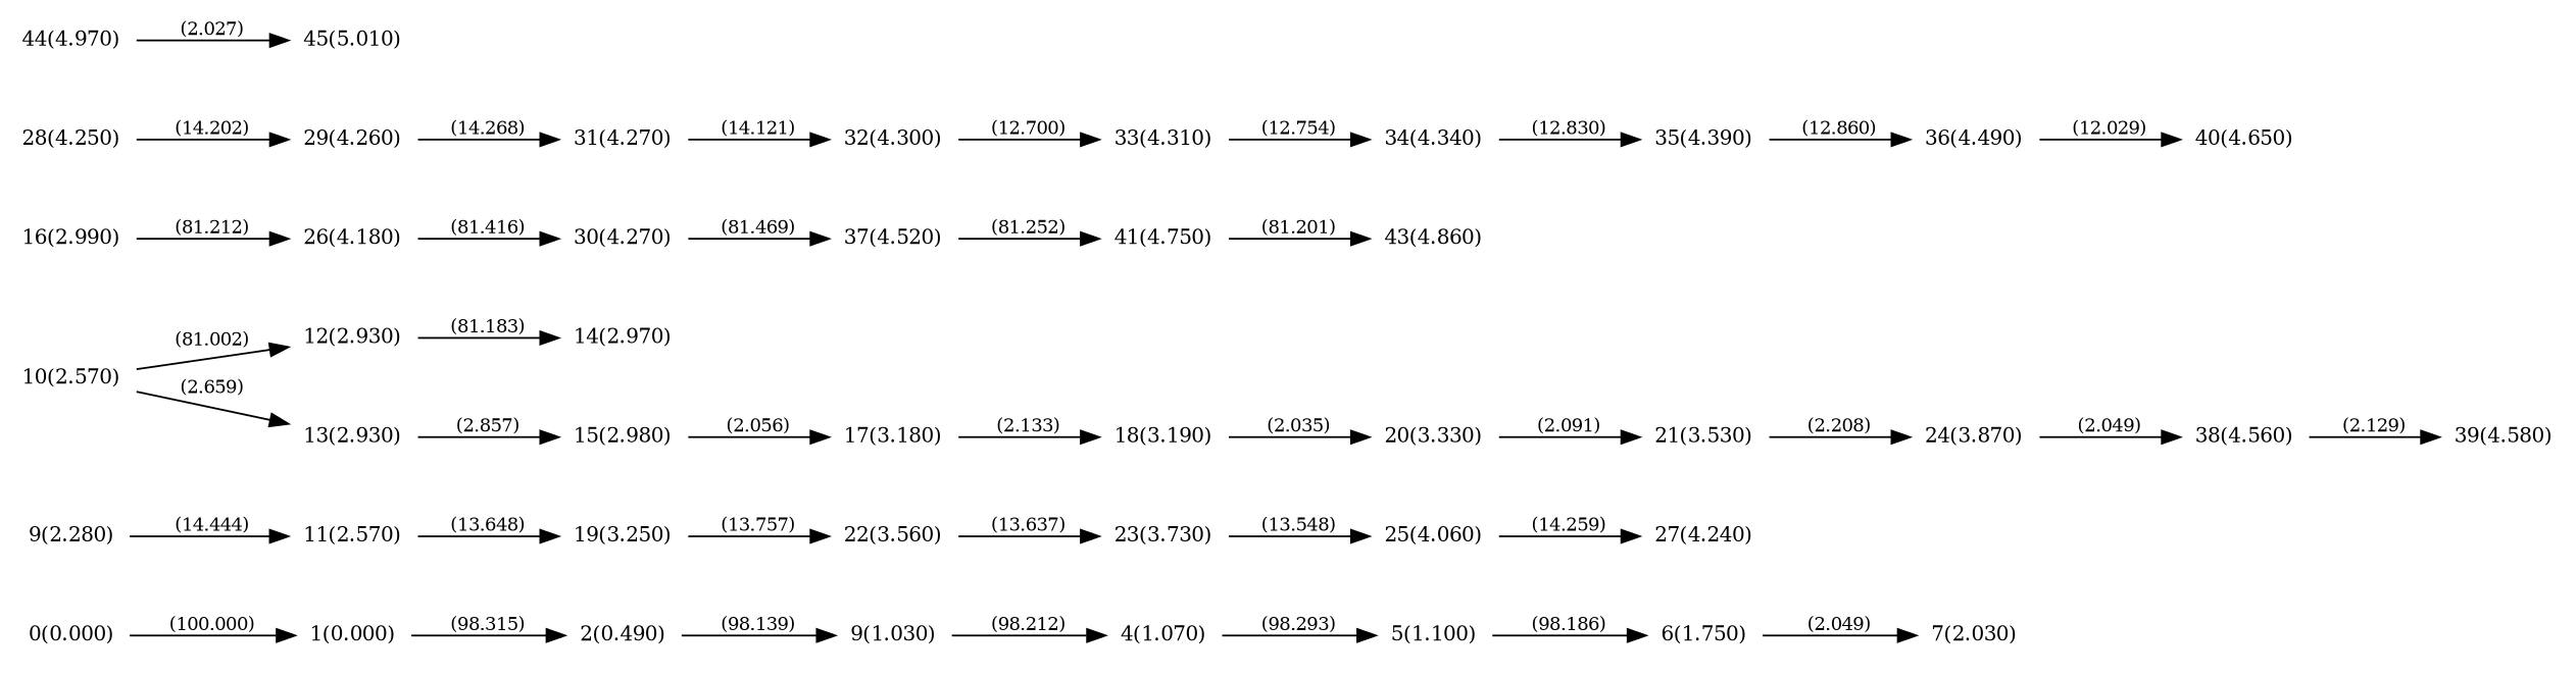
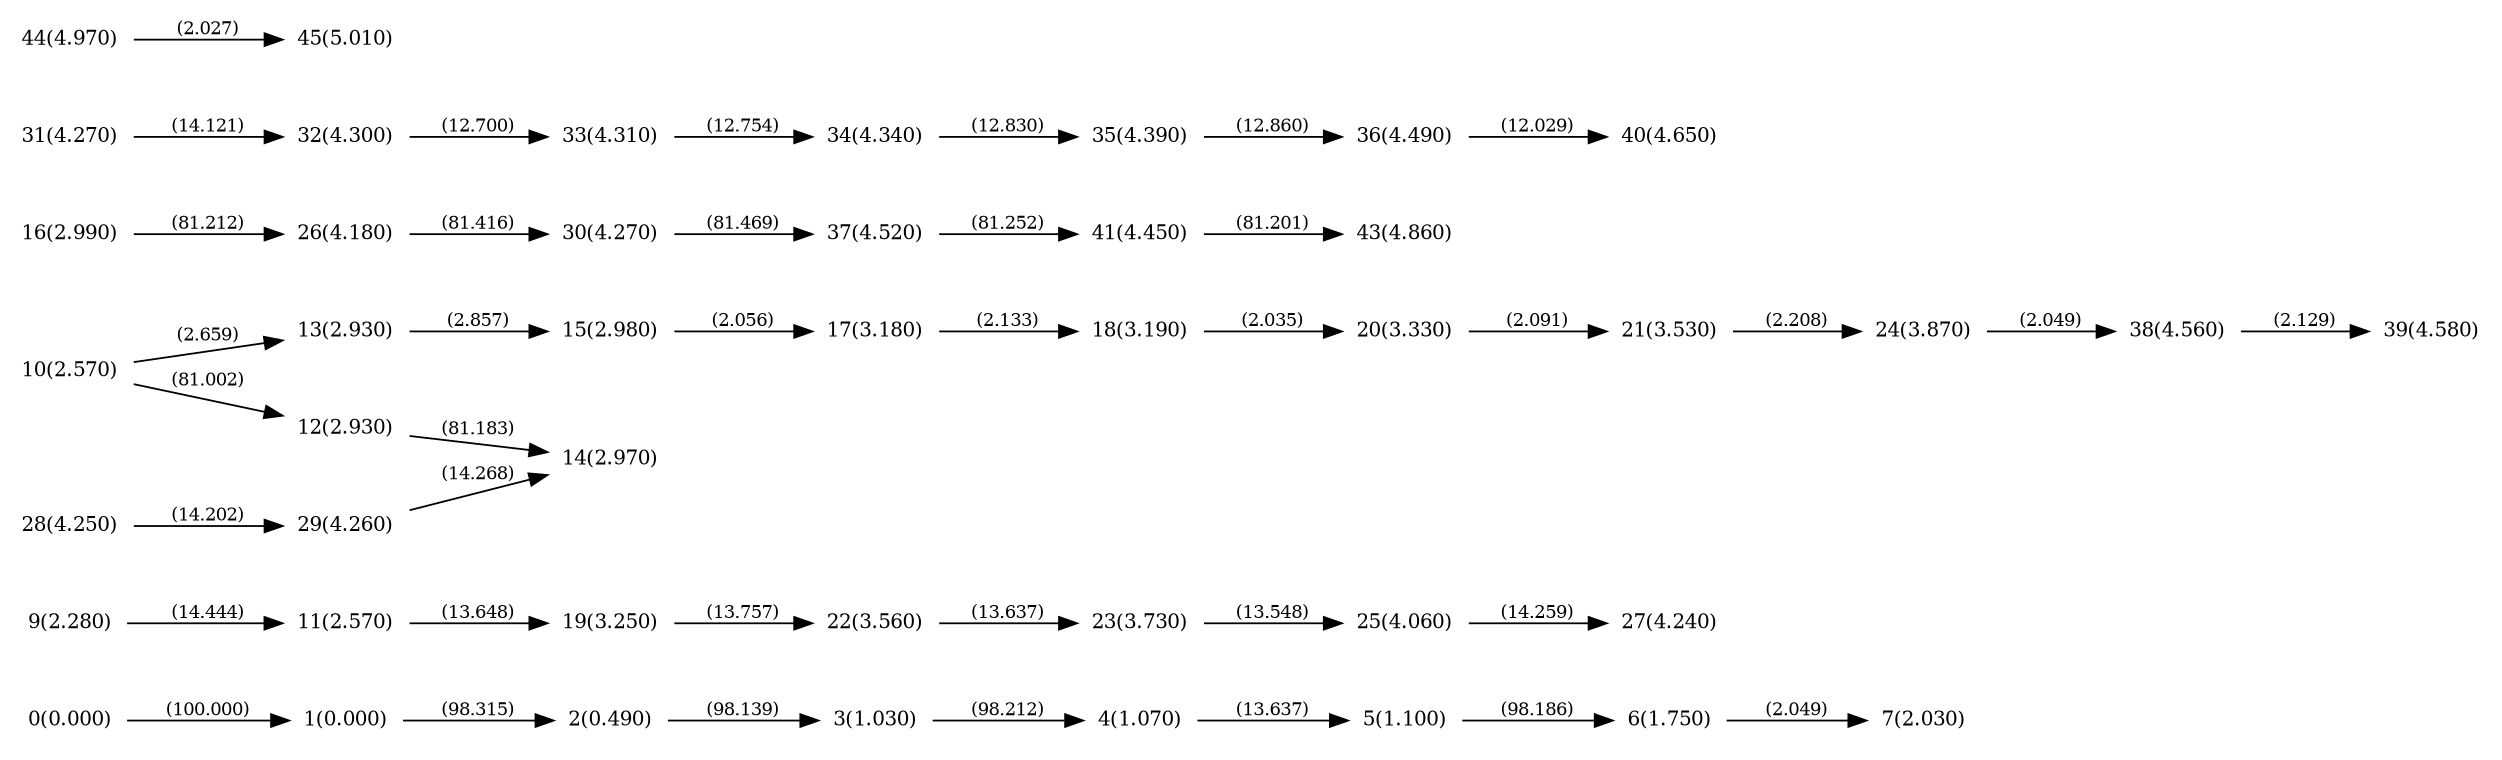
  digraph {
    rankdir=LR
    node [fontsize=11 shape=plaintext]
    edge [fontsize=10]
    n1 [label="0(0.000)"]
    n2 [label="1(0.000)"]
    n3 [label="2(0.490)"]
-   n4 [label="9(1.030)"]
+   n4 [label="3(1.030)"]
    n5 [label="4(1.070)"]
    n6 [label="5(1.100)"]
    n7 [label="6(1.750)"]
    n8 [label="7(2.030)"]
    n9 [label="9(2.280)"]
    n10 [label="11(2.570)"]
    n11 [label="10(2.570)"]
    n12 [label="12(2.930)"]
    n13 [label="13(2.930)"]
    n14 [label="19(3.250)"]
    n15 [label="14(2.970)"]
    n16 [label="15(2.980)"]
    n17 [label="22(3.560)"]
    n18 [label="17(3.180)"]
    n19 [label="16(2.990)"]
    n20 [label="26(4.180)"]
    n21 [label="18(3.190)"]
    n22 [label="30(4.270)"]
    n23 [label="20(3.330)"]
    n24 [label="21(3.530)"]
    n25 [label="23(3.730)"]
    n26 [label="24(3.870)"]
    n27 [label="38(4.560)"]
    n28 [label="25(4.060)"]
    n29 [label="27(4.240)"]
    n30 [label="39(4.580)"]
    n31 [label="37(4.520)"]
    n32 [label="28(4.250)"]
    n33 [label="29(4.260)"]
    n34 [label="31(4.270)"]
    n35 [label="32(4.300)"]
-   n36 [label="41(4.750)"]
+   n36 [label="41(4.450)"]
    n37 [label="33(4.310)"]
    n38 [label="34(4.340)"]
    n39 [label="35(4.390)"]
    n40 [label="36(4.490)"]
    n41 [label="40(4.650)"]
    n42 [label="43(4.860)"]
    n43 [label="44(4.970)"]
    n44 [label="45(5.010)"]
    n1 -> n2 [label="(100.000)"]
    n2 -> n3 [label="(98.315)"]
    n3 -> n4 [label="(98.139)"]
    n4 -> n5 [label="(98.212)"]
-   n5 -> n6 [label="(98.293)"]
+   n5 -> n6 [label="(13.637)"]
    n6 -> n7 [label="(98.186)"]
    n7 -> n8 [label="(2.049)"]
    n9 -> n10 [label="(14.444)"]
    n10 -> n14 [label="(13.648)"]
    n11 -> n12 [label="(81.002)"]
    n11 -> n13 [label="(2.659)"]
    n12 -> n15 [label="(81.183)"]
    n13 -> n16 [label="(2.857)"]
    n14 -> n17 [label="(13.757)"]
    n16 -> n18 [label="(2.056)"]
    n17 -> n25 [label="(13.637)"]
    n18 -> n21 [label="(2.133)"]
    n19 -> n20 [label="(81.212)"]
    n20 -> n22 [label="(81.416)"]
    n21 -> n23 [label="(2.035)"]
    n22 -> n31 [label="(81.469)"]
    n23 -> n24 [label="(2.091)"]
    n24 -> n26 [label="(2.208)"]
    n25 -> n28 [label="(13.548)"]
    n26 -> n27 [label="(2.049)"]
    n27 -> n30 [label="(2.129)"]
    n28 -> n29 [label="(14.259)"]
    n31 -> n36 [label="(81.252)"]
    n32 -> n33 [label="(14.202)"]
-   n33 -> n34 [label="(14.268)"]
+   n33 -> n15 [label="(14.268)"]
    n34 -> n35 [label="(14.121)"]
    n35 -> n37 [label="(12.700)"]
    n36 -> n42 [label="(81.201)"]
    n37 -> n38 [label="(12.754)"]
    n38 -> n39 [label="(12.830)"]
    n39 -> n40 [label="(12.860)"]
    n40 -> n41 [label="(12.029)"]
    n43 -> n44 [label="(2.027)"]
  }
